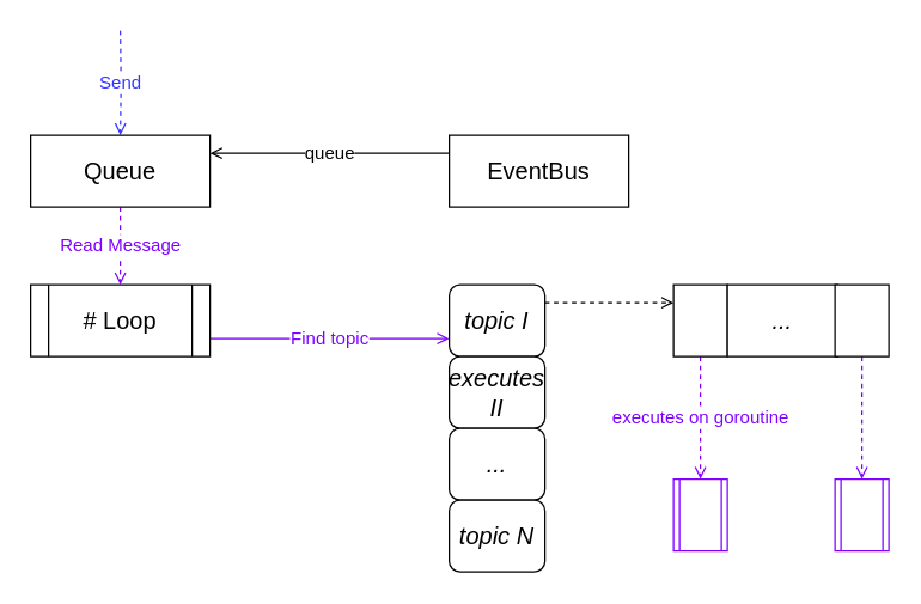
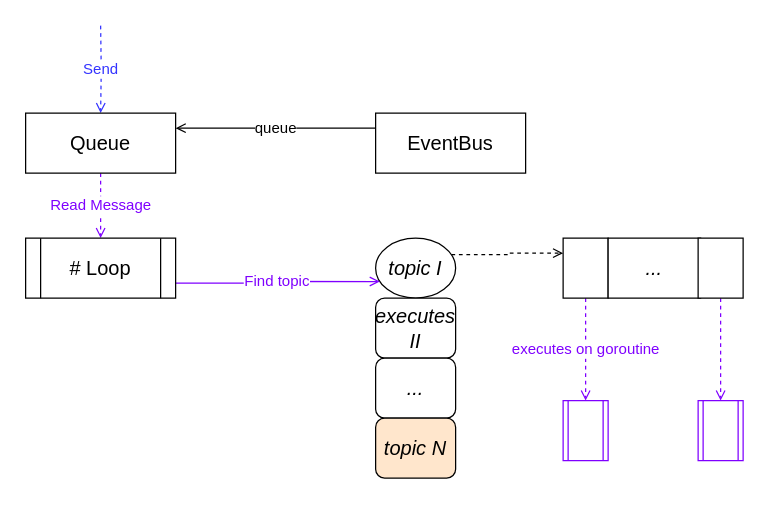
  <mxCell id="0" />
  <mxCell id="1" parent="0" />
  <mxCell id="2" value="queue" style="edgeStyle=orthogonalEdgeStyle;rounded=0;orthogonalLoop=1;jettySize=auto;html=1;exitX=0;exitY=0.25;exitDx=0;exitDy=0;entryX=1;entryY=0.25;entryDx=0;entryDy=0;endArrow=open;endFill=0;fontSize=12;" edge="1" parent="1" source="3" target="16"><mxGeometry relative="1" as="geometry" /></mxCell>
  <mxCell id="3" value="EventBus" style="rounded=0;whiteSpace=wrap;html=1;fontSize=16;" vertex="1" parent="1"><mxGeometry x="300" y="90" width="120" height="48" as="geometry" /></mxCell>
  <mxCell id="4" style="edgeStyle=orthogonalEdgeStyle;rounded=0;orthogonalLoop=1;jettySize=auto;html=1;exitX=1;exitY=0.25;exitDx=0;exitDy=0;endArrow=open;endFill=0;fontSize=12;dashed=1;entryX=0;entryY=0.25;entryDx=0;entryDy=0;" edge="1" parent="1" source="5" target="10"><mxGeometry relative="1" as="geometry" /></mxCell>
- <mxCell id="5" value="topic I" style="rounded=1;whiteSpace=wrap;html=1;fontSize=16;fontStyle=2" vertex="1" parent="1"><mxGeometry x="300" y="190" width="64" height="48" as="geometry" /></mxCell>
+ <mxCell id="5" value="topic I" style="ellipse;whiteSpace=wrap;html=1;fontSize=16;fontStyle=2;" vertex="1" parent="1"><mxGeometry x="300" y="190" width="64" height="48" as="geometry" /></mxCell>
  <mxCell id="6" value="executes II" style="rounded=1;whiteSpace=wrap;html=1;fontSize=16;fontStyle=2" vertex="1" parent="1"><mxGeometry x="300" y="238" width="64" height="48" as="geometry" /></mxCell>
  <mxCell id="7" value="..." style="rounded=1;whiteSpace=wrap;html=1;fontSize=16;fontStyle=2" vertex="1" parent="1"><mxGeometry x="300" y="286" width="64" height="48" as="geometry" /></mxCell>
- <mxCell id="8" value="topic N" style="rounded=1;whiteSpace=wrap;html=1;fontSize=16;fontStyle=2" vertex="1" parent="1"><mxGeometry x="300" y="334" width="64" height="48" as="geometry" /></mxCell>
+ <mxCell id="8" value="topic N" style="rounded=1;whiteSpace=wrap;html=1;fontSize=16;fontStyle=2;fillColor=#ffe6cc;" vertex="1" parent="1"><mxGeometry x="300" y="334" width="64" height="48" as="geometry" /></mxCell>
  <mxCell id="9" value="executes on goroutine" style="edgeStyle=orthogonalEdgeStyle;rounded=0;orthogonalLoop=1;jettySize=auto;html=1;exitX=0.5;exitY=1;exitDx=0;exitDy=0;entryX=0.5;entryY=0;entryDx=0;entryDy=0;dashed=1;endArrow=open;endFill=0;fontSize=12;strokeColor=#7F00FF;fontColor=#7F00FF;" edge="1" parent="1" source="10" target="19"><mxGeometry relative="1" as="geometry" /></mxCell>
  <mxCell id="10" value="" style="rounded=0;whiteSpace=wrap;html=1;fontSize=16;fontStyle=2" vertex="1" parent="1"><mxGeometry x="450" y="190" width="36" height="48" as="geometry" /></mxCell>
  <mxCell id="11" value="..." style="rounded=0;whiteSpace=wrap;html=1;fontSize=16;fontStyle=2" vertex="1" parent="1"><mxGeometry x="486" y="190" width="74" height="48" as="geometry" /></mxCell>
  <mxCell id="12" value="" style="edgeStyle=orthogonalEdgeStyle;rounded=0;orthogonalLoop=1;jettySize=auto;html=1;exitX=0.5;exitY=1;exitDx=0;exitDy=0;entryX=0.5;entryY=0;entryDx=0;entryDy=0;dashed=1;endArrow=open;endFill=0;fontSize=12;strokeColor=#7F00FF;fontColor=#7F00FF;" edge="1" parent="1" source="13" target="20"><mxGeometry relative="1" as="geometry" /></mxCell>
  <mxCell id="13" value="" style="rounded=0;whiteSpace=wrap;html=1;fontSize=16;fontStyle=2" vertex="1" parent="1"><mxGeometry x="558" y="190" width="36" height="48" as="geometry" /></mxCell>
  <mxCell id="14" value="Read Message" style="edgeStyle=orthogonalEdgeStyle;rounded=0;orthogonalLoop=1;jettySize=auto;html=1;exitX=0.5;exitY=1;exitDx=0;exitDy=0;entryX=0.5;entryY=0;entryDx=0;entryDy=0;endArrow=open;endFill=0;fontSize=12;dashed=1;strokeColor=#7F00FF;fontColor=#7F00FF;" edge="1" parent="1" source="16" target="18"><mxGeometry relative="1" as="geometry" /></mxCell>
  <mxCell id="15" value="Send" style="edgeStyle=orthogonalEdgeStyle;rounded=0;orthogonalLoop=1;jettySize=auto;html=1;dashed=1;endArrow=open;endFill=0;strokeColor=#3333FF;fontSize=12;fontColor=#3333FF;entryX=0.5;entryY=0;entryDx=0;entryDy=0;" edge="1" parent="1" target="16"><mxGeometry relative="1" as="geometry"><mxPoint x="80" y="10" as="targetPoint" /><mxPoint x="80" y="20" as="sourcePoint" /></mxGeometry></mxCell>
  <mxCell id="16" value="Queue" style="rounded=0;whiteSpace=wrap;html=1;fontSize=16;" vertex="1" parent="1"><mxGeometry x="20" y="90" width="120" height="48" as="geometry" /></mxCell>
  <mxCell id="17" value="Find topic" style="edgeStyle=orthogonalEdgeStyle;rounded=0;orthogonalLoop=1;jettySize=auto;html=1;exitX=1;exitY=0.75;exitDx=0;exitDy=0;entryX=0;entryY=0.75;entryDx=0;entryDy=0;dashed=0;endArrow=open;endFill=0;fontSize=12;strokeColor=#7F00FF;fontColor=#7F00FF;" edge="1" parent="1" source="18" target="5"><mxGeometry relative="1" as="geometry" /></mxCell>
  <mxCell id="18" value="# Loop" style="shape=process;whiteSpace=wrap;html=1;backgroundOutline=1;rounded=0;fontSize=16;" vertex="1" parent="1"><mxGeometry x="20" y="190" width="120" height="48" as="geometry" /></mxCell>
  <mxCell id="19" value="" style="shape=process;whiteSpace=wrap;html=1;backgroundOutline=1;rounded=0;fontSize=16;strokeColor=#7F00FF;" vertex="1" parent="1"><mxGeometry x="450" y="320" width="36" height="48" as="geometry" /></mxCell>
  <mxCell id="20" value="" style="shape=process;whiteSpace=wrap;html=1;backgroundOutline=1;rounded=0;fontSize=16;strokeColor=#7F00FF;" vertex="1" parent="1"><mxGeometry x="558" y="320" width="36" height="48" as="geometry" /></mxCell>
